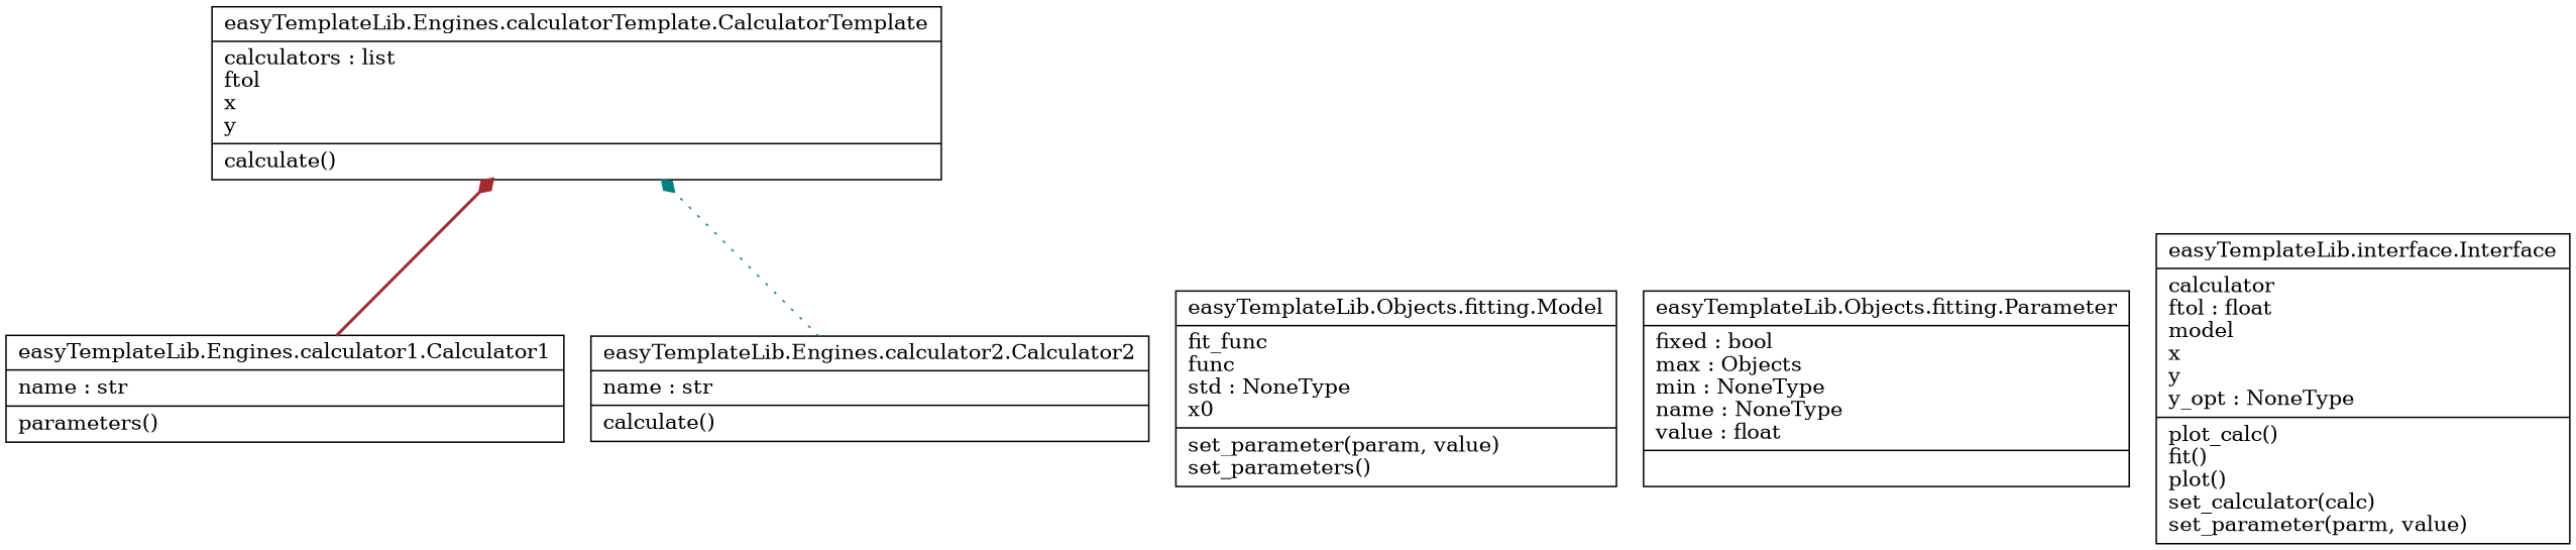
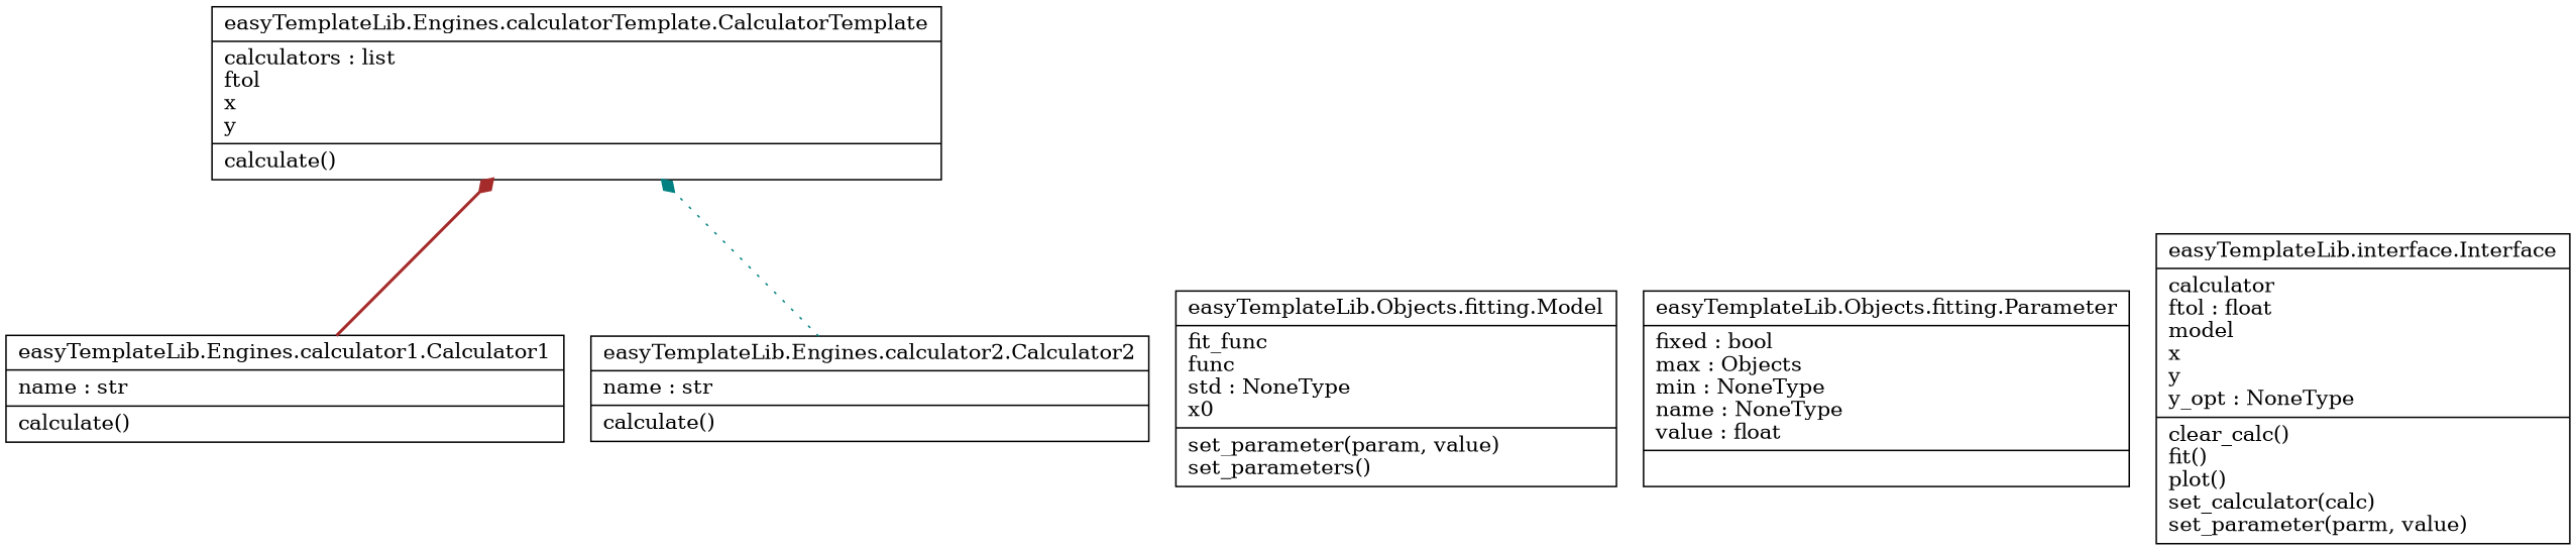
  digraph {
    rankdir=BT
    node [shape=record]
    edge [arrowhead=diamond arrowtail=none]
-   n1 [label="{easyTemplateLib.Engines.calculator1.Calculator1|name : str\l|parameters()\l}"]
+   n1 [label="{easyTemplateLib.Engines.calculator1.Calculator1|name : str\l|calculate()\l}"]
    n2 [label="{easyTemplateLib.Engines.calculatorTemplate.CalculatorTemplate|calculators : list\lftol\lx\ly\l|calculate()\l}"]
    n3 [label="{easyTemplateLib.Engines.calculator2.Calculator2|name : str\l|calculate()\l}"]
    n4 [label="{easyTemplateLib.Objects.fitting.Model|fit_func\lfunc\lstd : NoneType\lx0\l|set_parameter(param, value)\lset_parameters()\l}"]
    n5 [label="{easyTemplateLib.Objects.fitting.Parameter|fixed : bool\lmax : Objects\lmin : NoneType\lname : NoneType\lvalue : float\l|}"]
-   n6 [label="{easyTemplateLib.interface.Interface|calculator\lftol : float\lmodel\lx\ly\ly_opt : NoneType\l|plot_calc()\lfit()\lplot()\lset_calculator(calc)\lset_parameter(parm, value)\l}"]
+   n6 [label="{easyTemplateLib.interface.Interface|calculator\lftol : float\lmodel\lx\ly\ly_opt : NoneType\l|clear_calc()\lfit()\lplot()\lset_calculator(calc)\lset_parameter(parm, value)\l}"]
    n1 -> n2 [color=brown style=bold]
    n3 -> n2 [color=teal style=dotted]
  }
